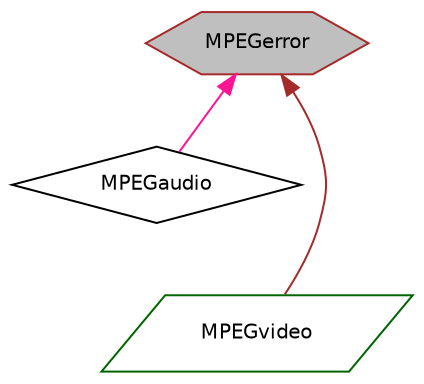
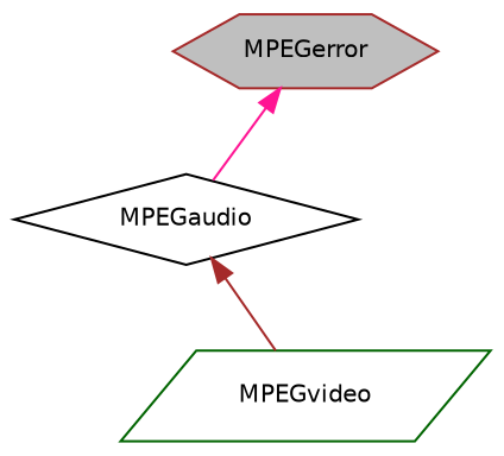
  digraph {
    node [fillcolor=white fontname=Helvetica fontsize=10 style=filled]
    edge [dir=back fontname=Helvetica fontsize=10 labelfontname=Helvetica labelfontsize=10 style=solid]
    n1 [color=brown fillcolor=grey75 fontcolor=black height=0.2 label=MPEGerror shape=hexagon width=0.4]
    n2 [color=black height=0.2 label=MPEGaudio shape=diamond width=0.4]
    n3 [color=darkgreen height=0.2 label=MPEGvideo shape=parallelogram width=0.4]
    n1 -> n2 [color=deeppink]
-   n1 -> n3 [color=brown]
+   n2 -> n3 [color=brown]
  }
